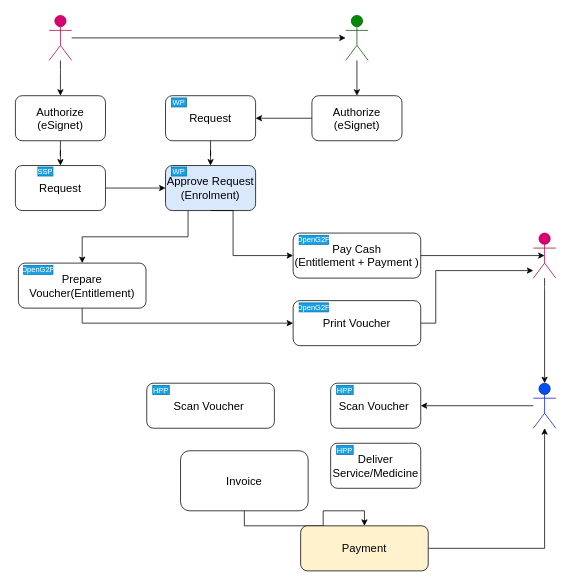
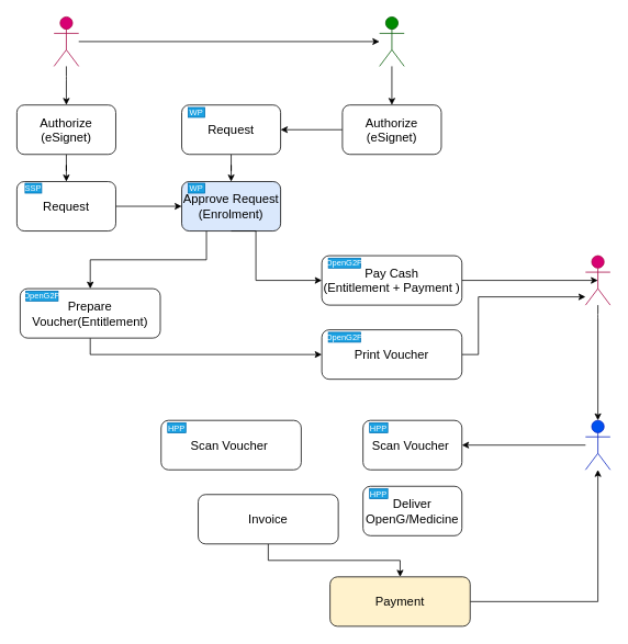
  <mxCell id="0" />
  <mxCell id="1" parent="0" />
  <mxCell id="2" style="edgeStyle=orthogonalEdgeStyle;rounded=0;orthogonalLoop=1;jettySize=auto;html=1;" parent="1" source="3" target="9" edge="1"><mxGeometry relative="1" as="geometry" /></mxCell>
  <mxCell id="3" value="Request" style="rounded=1;whiteSpace=wrap;html=1;fontSize=15;" parent="1" vertex="1"><mxGeometry x="220" y="127" width="120" height="60" as="geometry" /></mxCell>
  <mxCell id="4" value="WP" style="text;html=1;strokeColor=#006EAF;fillColor=#1ba1e2;align=center;verticalAlign=middle;whiteSpace=wrap;rounded=0;fontColor=#ffffff;fontSize=10;" parent="1" vertex="1"><mxGeometry x="228" y="130" width="20" height="12" as="geometry" /></mxCell>
  <mxCell id="5" style="edgeStyle=orthogonalEdgeStyle;rounded=0;orthogonalLoop=1;jettySize=auto;html=1;entryX=0;entryY=0.5;entryDx=0;entryDy=0;" parent="1" source="6" target="9" edge="1"><mxGeometry relative="1" as="geometry"><Array as="points"><mxPoint x="70" y="250" /></Array></mxGeometry></mxCell>
  <mxCell id="6" value="Request" style="rounded=1;whiteSpace=wrap;html=1;fontSize=15;" parent="1" vertex="1"><mxGeometry x="20" y="220" width="120" height="60" as="geometry" /></mxCell>
- <mxCell id="7" value="SSP" style="text;html=1;strokeColor=#006EAF;fillColor=#1ba1e2;align=center;verticalAlign=middle;whiteSpace=wrap;rounded=0;fontColor=#ffffff;fontSize=10;" parent="1" vertex="1"><mxGeometry x="50" y="222" width="20" height="12" as="geometry" /></mxCell>
+ <mxCell id="7" value="SSP" style="text;html=1;strokeColor=#006EAF;fillColor=#1ba1e2;align=center;verticalAlign=middle;whiteSpace=wrap;rounded=0;fontColor=#ffffff;fontSize=10;" parent="1" vertex="1"><mxGeometry x="30" y="222" width="20" height="12" as="geometry" /></mxCell>
  <mxCell id="8" value="" style="edgeStyle=orthogonalEdgeStyle;rounded=0;orthogonalLoop=1;jettySize=auto;html=1;exitX=0.25;exitY=1;exitDx=0;exitDy=0;" parent="1" source="9" target="13" edge="1"><mxGeometry relative="1" as="geometry"><Array as="points"><mxPoint x="250" y="315" /><mxPoint x="109" y="315" /></Array></mxGeometry></mxCell>
  <mxCell id="9" value="Approve Request&lt;br&gt;(Enrolment)" style="rounded=1;whiteSpace=wrap;html=1;fontSize=15;fillColor=#dae8fc;" parent="1" vertex="1"><mxGeometry x="220" y="220" width="120" height="60" as="geometry" /></mxCell>
  <mxCell id="10" value="WP" style="text;html=1;strokeColor=#006EAF;fillColor=#1ba1e2;align=center;verticalAlign=middle;whiteSpace=wrap;rounded=0;fontColor=#ffffff;fontSize=10;" parent="1" vertex="1"><mxGeometry x="228" y="222" width="20" height="12" as="geometry" /></mxCell>
  <mxCell id="11" value="" style="edgeStyle=orthogonalEdgeStyle;rounded=0;orthogonalLoop=1;jettySize=auto;html=1;exitX=0.5;exitY=1;exitDx=0;exitDy=0;entryX=0;entryY=0.5;entryDx=0;entryDy=0;" parent="1" source="13" target="15" edge="1"><mxGeometry relative="1" as="geometry" /></mxCell>
  <mxCell id="12" style="edgeStyle=orthogonalEdgeStyle;rounded=0;orthogonalLoop=1;jettySize=auto;html=1;entryX=0;entryY=0.5;entryDx=0;entryDy=0;exitX=0.5;exitY=1;exitDx=0;exitDy=0;" parent="1" source="9" target="28" edge="1"><mxGeometry relative="1" as="geometry"><Array as="points"><mxPoint x="310" y="280" /><mxPoint x="310" y="340" /></Array></mxGeometry></mxCell>
  <mxCell id="13" value="Prepare Voucher(Entitlement)" style="rounded=1;whiteSpace=wrap;html=1;fontSize=15;" parent="1" vertex="1"><mxGeometry x="24" y="350" width="170" height="60" as="geometry" /></mxCell>
  <mxCell id="14" style="edgeStyle=orthogonalEdgeStyle;rounded=0;orthogonalLoop=1;jettySize=auto;html=1;" parent="1" source="15" target="23" edge="1"><mxGeometry relative="1" as="geometry"><Array as="points"><mxPoint x="580" y="430" /><mxPoint x="580" y="360" /></Array></mxGeometry></mxCell>
  <mxCell id="15" value="Print Voucher" style="rounded=1;whiteSpace=wrap;html=1;fontSize=15;" parent="1" vertex="1"><mxGeometry x="390" y="400" width="170" height="60" as="geometry" /></mxCell>
  <mxCell id="16" value="OpenG2P" style="text;html=1;strokeColor=#006EAF;fillColor=#1ba1e2;align=center;verticalAlign=middle;whiteSpace=wrap;rounded=0;fontColor=#ffffff;fontSize=10;" parent="1" vertex="1"><mxGeometry x="398" y="403" width="39" height="12" as="geometry" /></mxCell>
  <mxCell id="17" value="" style="edgeStyle=orthogonalEdgeStyle;rounded=0;orthogonalLoop=1;jettySize=auto;html=1;" edge="1" parent="1" source="18" target="37"><mxGeometry relative="1" as="geometry" /></mxCell>
  <mxCell id="18" value="" style="shape=umlActor;verticalLabelPosition=bottom;verticalAlign=top;html=1;outlineConnect=0;fillColor=#008a00;fontColor=#ffffff;strokeColor=#005700;" parent="1" vertex="1"><mxGeometry x="460" y="20" width="30" height="60" as="geometry" /></mxCell>
  <mxCell id="19" value="" style="edgeStyle=orthogonalEdgeStyle;rounded=0;orthogonalLoop=1;jettySize=auto;html=1;entryX=0.5;entryY=0;entryDx=0;entryDy=0;" parent="1" source="21" target="35" edge="1"><mxGeometry relative="1" as="geometry"><mxPoint x="110" y="130" as="targetPoint" /></mxGeometry></mxCell>
  <mxCell id="20" style="edgeStyle=orthogonalEdgeStyle;rounded=0;orthogonalLoop=1;jettySize=auto;html=1;" parent="1" source="21" target="18" edge="1"><mxGeometry relative="1" as="geometry" /></mxCell>
  <mxCell id="21" value="Actor" style="shape=umlActor;verticalLabelPosition=bottom;verticalAlign=top;html=1;outlineConnect=0;fillColor=#d80073;fontColor=#ffffff;strokeColor=#A50040;" parent="1" vertex="1"><mxGeometry x="65" y="20" width="30" height="60" as="geometry" /></mxCell>
  <mxCell id="22" style="edgeStyle=orthogonalEdgeStyle;rounded=0;orthogonalLoop=1;jettySize=auto;html=1;entryX=0.5;entryY=0;entryDx=0;entryDy=0;entryPerimeter=0;" parent="1" source="23" target="25" edge="1"><mxGeometry relative="1" as="geometry" /></mxCell>
  <mxCell id="23" value="Actor" style="shape=umlActor;verticalLabelPosition=bottom;verticalAlign=top;html=1;outlineConnect=0;fillColor=#d80073;fontColor=#ffffff;strokeColor=#A50040;" parent="1" vertex="1"><mxGeometry x="710" y="310" width="30" height="60" as="geometry" /></mxCell>
  <mxCell id="24" style="edgeStyle=orthogonalEdgeStyle;rounded=0;orthogonalLoop=1;jettySize=auto;html=1;" parent="1" source="25" target="26" edge="1"><mxGeometry relative="1" as="geometry" /></mxCell>
  <mxCell id="25" value="Actor" style="shape=umlActor;verticalLabelPosition=bottom;verticalAlign=top;html=1;outlineConnect=0;fillColor=#0050ef;fontColor=#ffffff;strokeColor=#001DBC;" parent="1" vertex="1"><mxGeometry x="710" y="510" width="30" height="60" as="geometry" /></mxCell>
  <mxCell id="26" value="Scan Voucher&amp;nbsp;" style="rounded=1;whiteSpace=wrap;html=1;fontSize=15;" parent="1" vertex="1"><mxGeometry x="440" y="510" width="120" height="60" as="geometry" /></mxCell>
  <mxCell id="27" style="edgeStyle=orthogonalEdgeStyle;rounded=0;orthogonalLoop=1;jettySize=auto;html=1;entryX=0.5;entryY=0.5;entryDx=0;entryDy=0;entryPerimeter=0;" parent="1" source="28" target="23" edge="1"><mxGeometry relative="1" as="geometry" /></mxCell>
  <mxCell id="28" value="Pay Cash&lt;br&gt;(Entitlement + Payment )" style="rounded=1;whiteSpace=wrap;html=1;fontSize=15;" parent="1" vertex="1"><mxGeometry x="390" y="310" width="170" height="60" as="geometry" /></mxCell>
  <mxCell id="29" value="OpenG2P" style="text;html=1;strokeColor=#006EAF;fillColor=#1ba1e2;align=center;verticalAlign=middle;whiteSpace=wrap;rounded=0;fontColor=#ffffff;fontSize=10;" parent="1" vertex="1"><mxGeometry x="398" y="313" width="39" height="12" as="geometry" /></mxCell>
  <mxCell id="30" style="edgeStyle=orthogonalEdgeStyle;rounded=0;orthogonalLoop=1;jettySize=auto;html=1;entryX=0.5;entryY=0;entryDx=0;entryDy=0;" parent="1" source="31" target="33" edge="1"><mxGeometry relative="1" as="geometry" /></mxCell>
- <mxCell id="31" value="Invoice" style="rounded=1;whiteSpace=wrap;html=1;fontSize=15;" parent="1" vertex="1"><mxGeometry x="240" y="600" width="170" height="80" as="geometry" /></mxCell>
+ <mxCell id="31" value="Invoice" style="rounded=1;whiteSpace=wrap;html=1;fontSize=15;" parent="1" vertex="1"><mxGeometry x="240" y="600" width="170" height="60" as="geometry" /></mxCell>
  <mxCell id="32" style="edgeStyle=orthogonalEdgeStyle;rounded=0;orthogonalLoop=1;jettySize=auto;html=1;" parent="1" source="33" target="25" edge="1"><mxGeometry relative="1" as="geometry" /></mxCell>
  <mxCell id="33" value="Payment" style="rounded=1;whiteSpace=wrap;html=1;fontSize=15;fillColor=#fff2cc;" parent="1" vertex="1"><mxGeometry x="400" y="700" width="170" height="60" as="geometry" /></mxCell>
  <mxCell id="34" value="" style="edgeStyle=orthogonalEdgeStyle;rounded=0;orthogonalLoop=1;jettySize=auto;html=1;" edge="1" parent="1" source="35" target="6"><mxGeometry relative="1" as="geometry" /></mxCell>
  <mxCell id="35" value="Authorize&lt;br&gt;(eSignet)" style="rounded=1;whiteSpace=wrap;html=1;fontSize=15;" vertex="1" parent="1"><mxGeometry x="20" y="127" width="120" height="60" as="geometry" /></mxCell>
  <mxCell id="36" value="" style="edgeStyle=orthogonalEdgeStyle;rounded=0;orthogonalLoop=1;jettySize=auto;html=1;" edge="1" parent="1" source="37" target="3"><mxGeometry relative="1" as="geometry" /></mxCell>
  <mxCell id="37" value="Authorize&lt;br&gt;(eSignet)" style="rounded=1;whiteSpace=wrap;html=1;fontSize=15;" vertex="1" parent="1"><mxGeometry x="415" y="127" width="120" height="60" as="geometry" /></mxCell>
  <mxCell id="38" value="OpenG2P" style="text;html=1;strokeColor=#006EAF;fillColor=#1ba1e2;align=center;verticalAlign=middle;whiteSpace=wrap;rounded=0;fontColor=#ffffff;fontSize=10;" vertex="1" parent="1"><mxGeometry x="31" y="353" width="39" height="12" as="geometry" /></mxCell>
  <mxCell id="39" value="Scan Voucher&amp;nbsp;" style="rounded=1;whiteSpace=wrap;html=1;fontSize=15;" vertex="1" parent="1"><mxGeometry x="195" y="510" width="170" height="60" as="geometry" /></mxCell>
  <mxCell id="40" value="HPP" style="text;html=1;strokeColor=#006EAF;fillColor=#1ba1e2;align=center;verticalAlign=middle;whiteSpace=wrap;rounded=0;fontColor=#ffffff;fontSize=10;" vertex="1" parent="1"><mxGeometry x="448" y="513" width="22" height="12" as="geometry" /></mxCell>
  <mxCell id="41" value="HPP" style="text;html=1;strokeColor=#006EAF;fillColor=#1ba1e2;align=center;verticalAlign=middle;whiteSpace=wrap;rounded=0;fontColor=#ffffff;fontSize=10;" vertex="1" parent="1"><mxGeometry x="203" y="513" width="22" height="12" as="geometry" /></mxCell>
- <mxCell id="42" value="Deliver Service/Medicine" style="rounded=1;whiteSpace=wrap;html=1;fontSize=15;" vertex="1" parent="1"><mxGeometry x="440" y="590" width="120" height="60" as="geometry" /></mxCell>
+ <mxCell id="42" value="Deliver OpenG/Medicine" style="rounded=1;whiteSpace=wrap;html=1;fontSize=15;" vertex="1" parent="1"><mxGeometry x="440" y="590" width="120" height="60" as="geometry" /></mxCell>
  <mxCell id="43" value="HPP" style="text;html=1;strokeColor=#006EAF;fillColor=#1ba1e2;align=center;verticalAlign=middle;whiteSpace=wrap;rounded=0;fontColor=#ffffff;fontSize=10;" vertex="1" parent="1"><mxGeometry x="448" y="593" width="22" height="12" as="geometry" /></mxCell>
